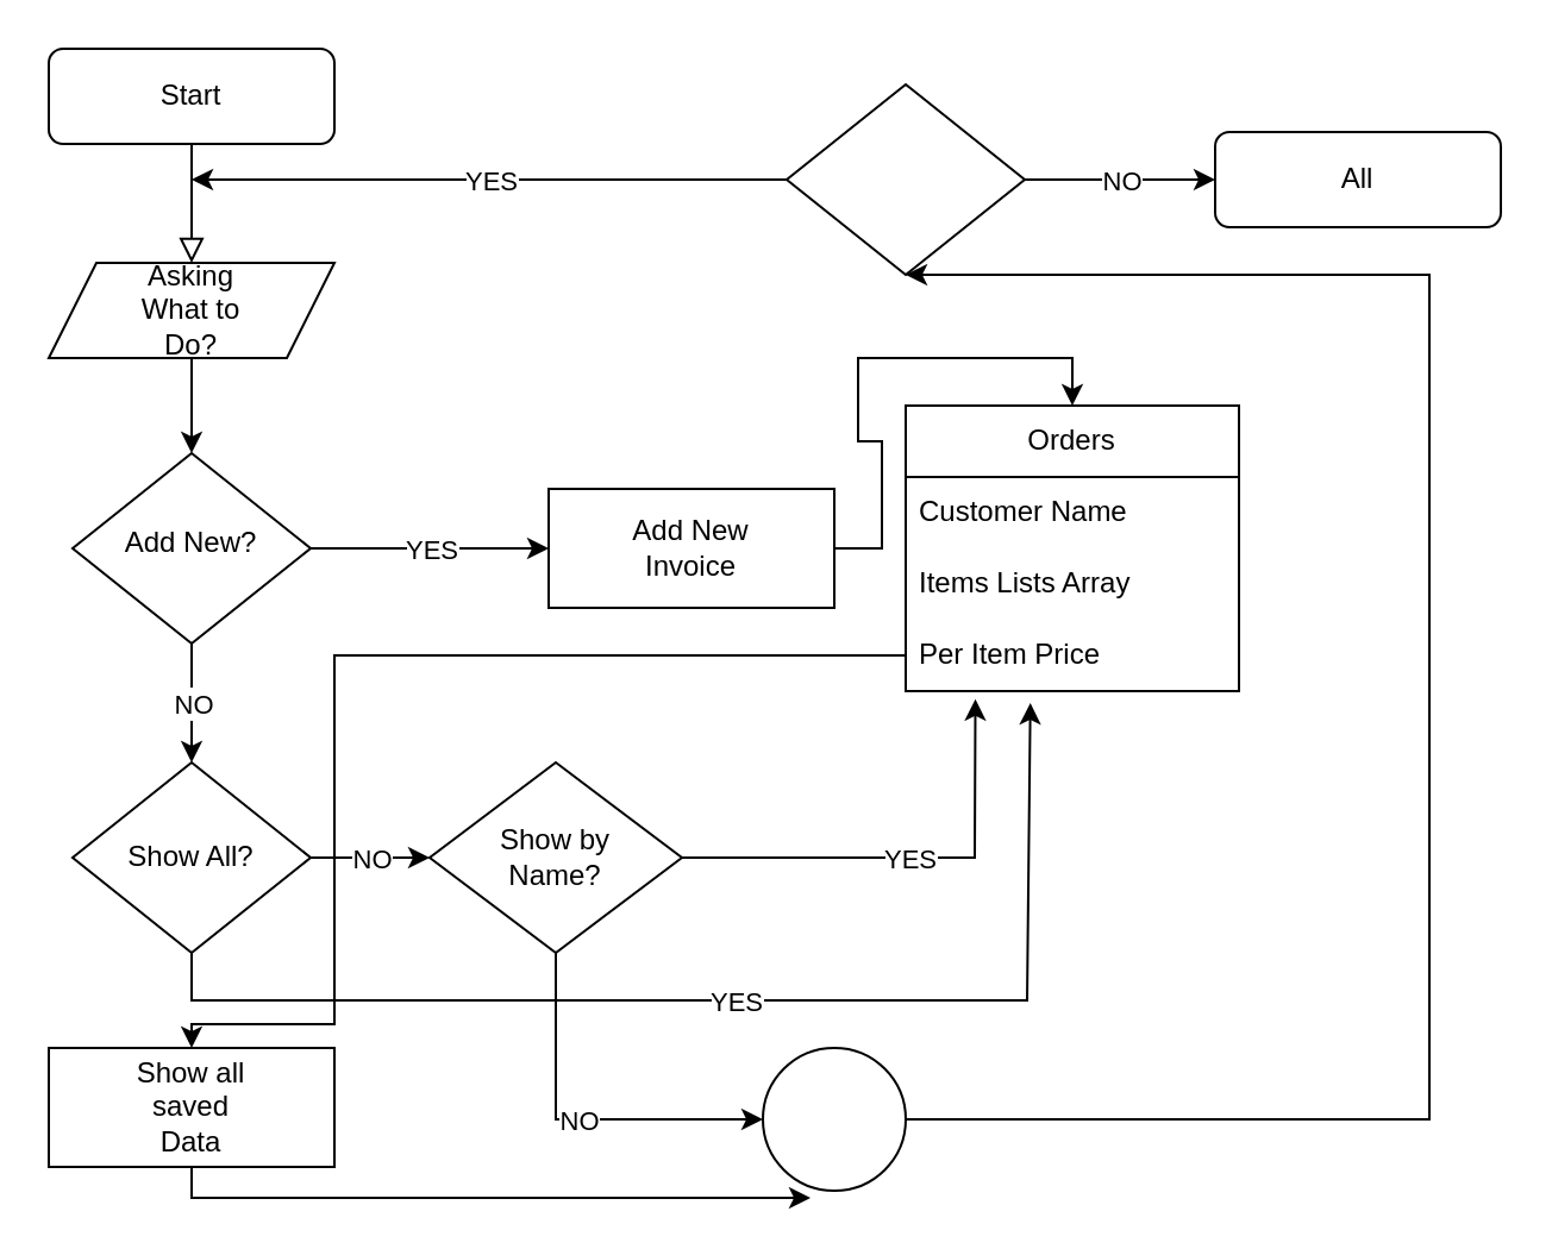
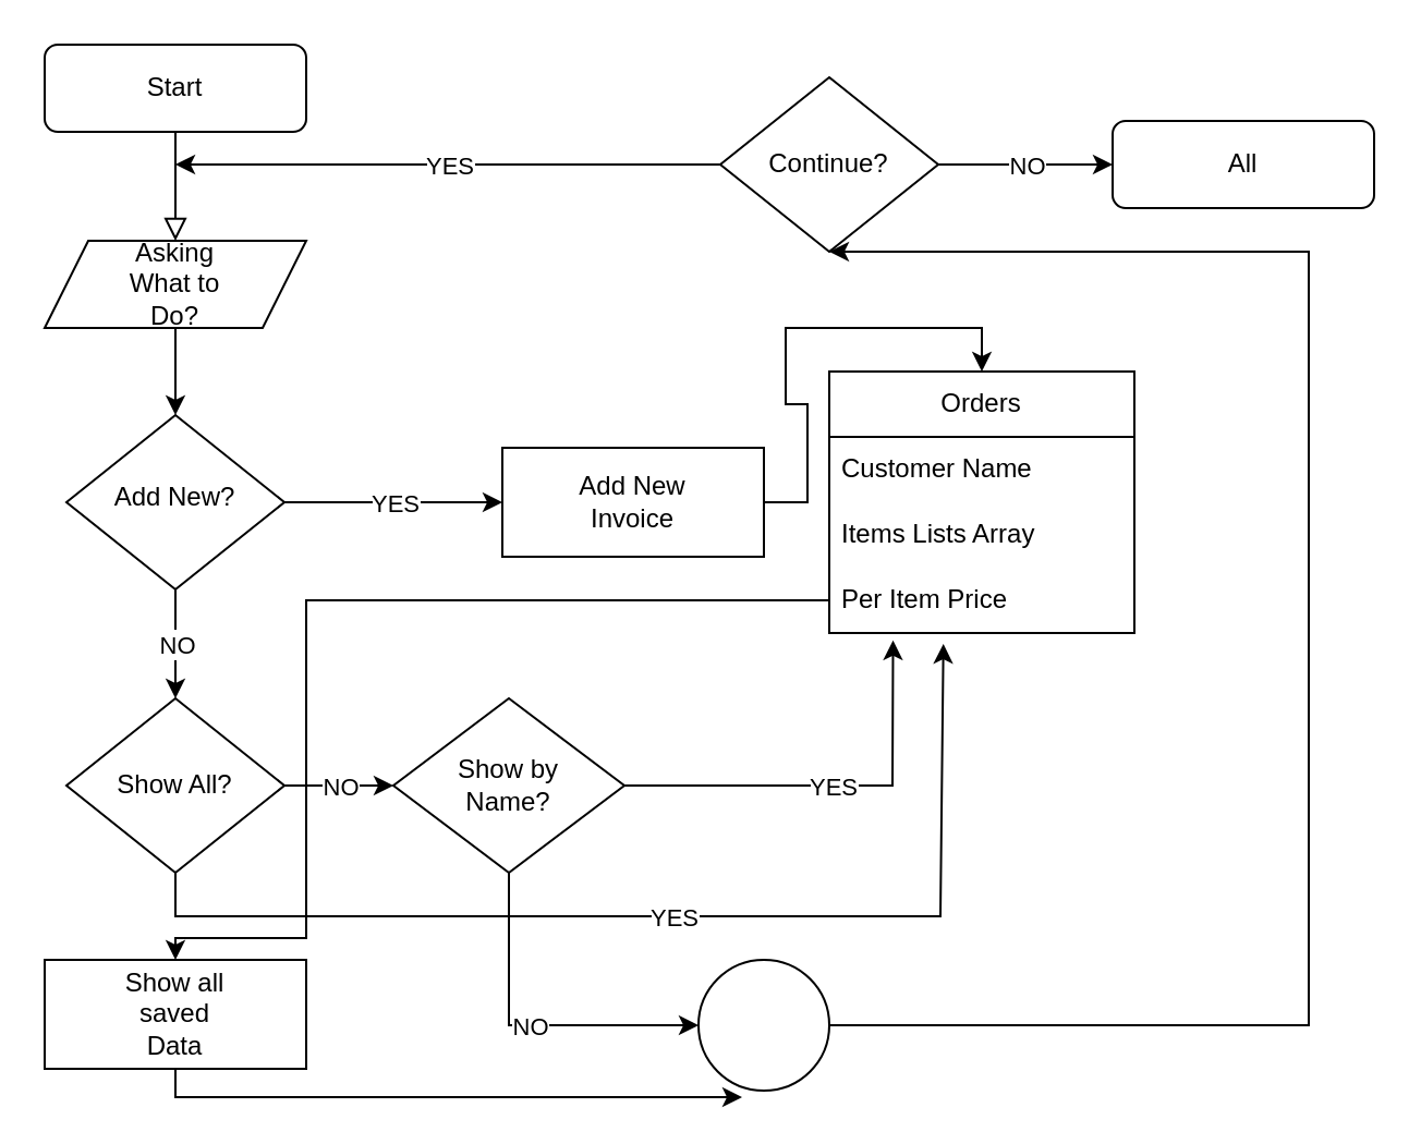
  <mxCell id="0" />
  <mxCell id="1" parent="0" />
  <mxCell id="2" value="" style="rounded=0;html=1;jettySize=auto;orthogonalLoop=1;fontSize=11;endArrow=block;endFill=0;endSize=8;strokeWidth=1;shadow=0;labelBackgroundColor=none;edgeStyle=orthogonalEdgeStyle;entryX=0.5;entryY=0;entryDx=0;entryDy=0;" parent="1" source="3" target="9" edge="1"><mxGeometry relative="1" as="geometry"><mxPoint x="80" y="110" as="targetPoint" /></mxGeometry></mxCell>
  <mxCell id="3" value="Start" style="rounded=1;whiteSpace=wrap;html=1;fontSize=12;glass=0;strokeWidth=1;shadow=0;" parent="1" vertex="1"><mxGeometry x="20" y="20" width="120" height="40" as="geometry" /></mxCell>
  <mxCell id="4" value="Add New?" style="rhombus;whiteSpace=wrap;html=1;shadow=0;fontFamily=Helvetica;fontSize=12;align=center;strokeWidth=1;spacing=6;spacingTop=-4;" parent="1" vertex="1"><mxGeometry x="30" y="190" width="100" height="80" as="geometry" /></mxCell>
  <mxCell id="5" value="All" style="rounded=1;whiteSpace=wrap;html=1;fontSize=12;glass=0;strokeWidth=1;shadow=0;" parent="1" vertex="1"><mxGeometry x="510" y="55" width="120" height="40" as="geometry" /></mxCell>
  <mxCell id="6" style="edgeStyle=orthogonalEdgeStyle;rounded=0;orthogonalLoop=1;jettySize=auto;html=1;entryX=0.5;entryY=0;entryDx=0;entryDy=0;" edge="1" parent="1" source="7" target="27"><mxGeometry relative="1" as="geometry" /></mxCell>
  <mxCell id="7" value="" style="rounded=0;whiteSpace=wrap;html=1;" vertex="1" parent="1"><mxGeometry x="230" y="205" width="120" height="50" as="geometry" /></mxCell>
  <mxCell id="8" style="edgeStyle=orthogonalEdgeStyle;rounded=0;orthogonalLoop=1;jettySize=auto;html=1;entryX=0.5;entryY=0;entryDx=0;entryDy=0;" edge="1" parent="1" source="9" target="4"><mxGeometry relative="1" as="geometry" /></mxCell>
  <mxCell id="9" value="" style="shape=parallelogram;perimeter=parallelogramPerimeter;whiteSpace=wrap;html=1;fixedSize=1;" vertex="1" parent="1"><mxGeometry x="20" y="110" width="120" height="40" as="geometry" /></mxCell>
  <mxCell id="10" value="Asking What to Do?" style="text;html=1;strokeColor=none;fillColor=none;align=center;verticalAlign=middle;whiteSpace=wrap;rounded=0;" vertex="1" parent="1"><mxGeometry x="50" y="115" width="60" height="30" as="geometry" /></mxCell>
  <mxCell id="11" style="edgeStyle=orthogonalEdgeStyle;rounded=0;orthogonalLoop=1;jettySize=auto;html=1;" edge="1" parent="1" source="12"><mxGeometry relative="1" as="geometry"><mxPoint x="340" y="503" as="targetPoint" /><Array as="points"><mxPoint x="80" y="503" /></Array></mxGeometry></mxCell>
  <mxCell id="12" value="" style="rounded=0;whiteSpace=wrap;html=1;" vertex="1" parent="1"><mxGeometry x="20" y="440" width="120" height="50" as="geometry" /></mxCell>
  <mxCell id="13" value="Add New Invoice" style="text;html=1;strokeColor=none;fillColor=none;align=center;verticalAlign=middle;whiteSpace=wrap;rounded=0;" vertex="1" parent="1"><mxGeometry x="260" y="215" width="60" height="30" as="geometry" /></mxCell>
  <mxCell id="14" value="" style="rhombus;whiteSpace=wrap;html=1;" vertex="1" parent="1"><mxGeometry x="30" y="320" width="100" height="80" as="geometry" /></mxCell>
  <mxCell id="15" value="N" style="endArrow=classic;html=1;rounded=0;exitX=0.5;exitY=1;exitDx=0;exitDy=0;entryX=0.5;entryY=0;entryDx=0;entryDy=0;" edge="1" parent="1" source="4" target="14"><mxGeometry relative="1" as="geometry"><mxPoint x="220" y="240" as="sourcePoint" /><mxPoint x="320" y="240" as="targetPoint" /></mxGeometry></mxCell>
  <mxCell id="16" value="NO" style="edgeLabel;resizable=0;html=1;align=center;verticalAlign=middle;" connectable="0" vertex="1" parent="15"><mxGeometry relative="1" as="geometry" /></mxCell>
  <mxCell id="17" value="" style="endArrow=classic;html=1;rounded=0;exitX=1;exitY=0.5;exitDx=0;exitDy=0;entryX=0;entryY=0.5;entryDx=0;entryDy=0;" edge="1" parent="1" source="4" target="7"><mxGeometry relative="1" as="geometry"><mxPoint x="220" y="240" as="sourcePoint" /><mxPoint x="320" y="240" as="targetPoint" /></mxGeometry></mxCell>
  <mxCell id="18" value="YES" style="edgeLabel;resizable=0;html=1;align=center;verticalAlign=middle;" connectable="0" vertex="1" parent="17"><mxGeometry relative="1" as="geometry" /></mxCell>
  <mxCell id="19" value="Show All?" style="text;html=1;strokeColor=none;fillColor=none;align=center;verticalAlign=middle;whiteSpace=wrap;rounded=0;" vertex="1" parent="1"><mxGeometry x="50" y="345" width="60" height="30" as="geometry" /></mxCell>
  <mxCell id="20" value="Show all saved Data" style="text;html=1;strokeColor=none;fillColor=none;align=center;verticalAlign=middle;whiteSpace=wrap;rounded=0;" vertex="1" parent="1"><mxGeometry x="50" y="450" width="60" height="30" as="geometry" /></mxCell>
  <mxCell id="21" value="" style="rhombus;whiteSpace=wrap;html=1;" vertex="1" parent="1"><mxGeometry x="330" y="35" width="100" height="80" as="geometry" /></mxCell>
+ <mxCell id="22" value="Continue?" style="text;html=1;strokeColor=none;fillColor=none;align=center;verticalAlign=middle;whiteSpace=wrap;rounded=0;" vertex="1" parent="1"><mxGeometry x="350" y="60" width="60" height="30" as="geometry" /></mxCell>
  <mxCell id="23" value="" style="endArrow=classic;html=1;rounded=0;exitX=1;exitY=0.5;exitDx=0;exitDy=0;entryX=0;entryY=0.5;entryDx=0;entryDy=0;" edge="1" parent="1" source="21" target="5"><mxGeometry relative="1" as="geometry"><mxPoint x="220" y="230" as="sourcePoint" /><mxPoint x="320" y="230" as="targetPoint" /></mxGeometry></mxCell>
  <mxCell id="24" value="NO" style="edgeLabel;resizable=0;html=1;align=center;verticalAlign=middle;" connectable="0" vertex="1" parent="23"><mxGeometry relative="1" as="geometry" /></mxCell>
  <mxCell id="25" value="" style="endArrow=classic;html=1;rounded=0;exitX=0;exitY=0.5;exitDx=0;exitDy=0;" edge="1" parent="1" source="21"><mxGeometry relative="1" as="geometry"><mxPoint x="220" y="230" as="sourcePoint" /><mxPoint x="80" y="75" as="targetPoint" /><Array as="points"><mxPoint x="110" y="75" /></Array></mxGeometry></mxCell>
  <mxCell id="26" value="YES" style="edgeLabel;resizable=0;html=1;align=center;verticalAlign=middle;" connectable="0" vertex="1" parent="25"><mxGeometry relative="1" as="geometry" /></mxCell>
  <mxCell id="27" value="Orders" style="swimlane;fontStyle=0;childLayout=stackLayout;horizontal=1;startSize=30;horizontalStack=0;resizeParent=1;resizeParentMax=0;resizeLast=0;collapsible=1;marginBottom=0;whiteSpace=wrap;html=1;" vertex="1" parent="1"><mxGeometry x="380" y="170" width="140" height="120" as="geometry" /></mxCell>
  <mxCell id="28" value="Customer Name" style="text;strokeColor=none;fillColor=none;align=left;verticalAlign=middle;spacingLeft=4;spacingRight=4;overflow=hidden;points=[[0,0.5],[1,0.5]];portConstraint=eastwest;rotatable=0;whiteSpace=wrap;html=1;" vertex="1" parent="27"><mxGeometry y="30" width="140" height="30" as="geometry" /></mxCell>
  <mxCell id="29" value="Items Lists Array" style="text;strokeColor=none;fillColor=none;align=left;verticalAlign=middle;spacingLeft=4;spacingRight=4;overflow=hidden;points=[[0,0.5],[1,0.5]];portConstraint=eastwest;rotatable=0;whiteSpace=wrap;html=1;" vertex="1" parent="27"><mxGeometry y="60" width="140" height="30" as="geometry" /></mxCell>
  <mxCell id="30" value="Per Item Price" style="text;strokeColor=none;fillColor=none;align=left;verticalAlign=middle;spacingLeft=4;spacingRight=4;overflow=hidden;points=[[0,0.5],[1,0.5]];portConstraint=eastwest;rotatable=0;whiteSpace=wrap;html=1;" vertex="1" parent="27"><mxGeometry y="90" width="140" height="30" as="geometry" /></mxCell>
  <mxCell id="31" value="" style="rhombus;whiteSpace=wrap;html=1;" vertex="1" parent="1"><mxGeometry x="180" y="320" width="106" height="80" as="geometry" /></mxCell>
  <mxCell id="32" value="" style="endArrow=classic;html=1;rounded=0;exitX=1;exitY=0.5;exitDx=0;exitDy=0;entryX=0;entryY=0.5;entryDx=0;entryDy=0;" edge="1" parent="1" source="14" target="31"><mxGeometry relative="1" as="geometry"><mxPoint x="220" y="230" as="sourcePoint" /><mxPoint x="320" y="230" as="targetPoint" /></mxGeometry></mxCell>
  <mxCell id="33" value="NO" style="edgeLabel;resizable=0;html=1;align=center;verticalAlign=middle;" connectable="0" vertex="1" parent="32"><mxGeometry relative="1" as="geometry" /></mxCell>
  <mxCell id="34" value="Show by Name?" style="text;html=1;strokeColor=none;fillColor=none;align=center;verticalAlign=middle;whiteSpace=wrap;rounded=0;" vertex="1" parent="1"><mxGeometry x="203" y="345" width="60" height="30" as="geometry" /></mxCell>
  <mxCell id="35" value="" style="endArrow=classic;html=1;rounded=0;exitX=0.5;exitY=1;exitDx=0;exitDy=0;entryX=0.374;entryY=1.167;entryDx=0;entryDy=0;entryPerimeter=0;" edge="1" parent="1" source="14" target="30"><mxGeometry relative="1" as="geometry"><mxPoint x="220" y="220" as="sourcePoint" /><mxPoint x="320" y="220" as="targetPoint" /><Array as="points"><mxPoint x="80" y="420" /><mxPoint x="431" y="420" /></Array></mxGeometry></mxCell>
  <mxCell id="36" value="YES" style="edgeLabel;resizable=0;html=1;align=center;verticalAlign=middle;" connectable="0" vertex="1" parent="35"><mxGeometry relative="1" as="geometry" /></mxCell>
  <mxCell id="37" style="edgeStyle=orthogonalEdgeStyle;rounded=0;orthogonalLoop=1;jettySize=auto;html=1;entryX=0.5;entryY=0;entryDx=0;entryDy=0;" edge="1" parent="1" source="30" target="12"><mxGeometry relative="1" as="geometry"><Array as="points"><mxPoint x="140" y="275" /><mxPoint x="140" y="430" /><mxPoint x="80" y="430" /></Array></mxGeometry></mxCell>
  <mxCell id="38" value="" style="endArrow=classic;html=1;rounded=0;exitX=0.5;exitY=1;exitDx=0;exitDy=0;entryX=0;entryY=0.5;entryDx=0;entryDy=0;" edge="1" parent="1" source="31" target="41"><mxGeometry relative="1" as="geometry"><mxPoint x="220" y="220" as="sourcePoint" /><mxPoint x="233" y="460" as="targetPoint" /><Array as="points"><mxPoint x="233" y="470" /></Array></mxGeometry></mxCell>
  <mxCell id="39" value="NO" style="edgeLabel;resizable=0;html=1;align=center;verticalAlign=middle;" connectable="0" vertex="1" parent="38"><mxGeometry relative="1" as="geometry" /></mxCell>
  <mxCell id="40" style="edgeStyle=orthogonalEdgeStyle;rounded=0;orthogonalLoop=1;jettySize=auto;html=1;entryX=0.5;entryY=1;entryDx=0;entryDy=0;" edge="1" parent="1" source="41" target="21"><mxGeometry relative="1" as="geometry"><Array as="points"><mxPoint x="600" y="470" /><mxPoint x="600" y="115" /></Array></mxGeometry></mxCell>
  <mxCell id="41" value="" style="ellipse;whiteSpace=wrap;html=1;aspect=fixed;" vertex="1" parent="1"><mxGeometry x="320" y="440" width="60" height="60" as="geometry" /></mxCell>
  <mxCell id="42" value="" style="endArrow=classic;html=1;rounded=0;exitX=1;exitY=0.5;exitDx=0;exitDy=0;entryX=0.209;entryY=1.113;entryDx=0;entryDy=0;entryPerimeter=0;" edge="1" parent="1" source="31" target="30"><mxGeometry relative="1" as="geometry"><mxPoint x="220" y="230" as="sourcePoint" /><mxPoint x="320" y="230" as="targetPoint" /><Array as="points"><mxPoint x="409" y="360" /></Array></mxGeometry></mxCell>
  <mxCell id="43" value="YES" style="edgeLabel;resizable=0;html=1;align=center;verticalAlign=middle;" connectable="0" vertex="1" parent="42"><mxGeometry relative="1" as="geometry" /></mxCell>
